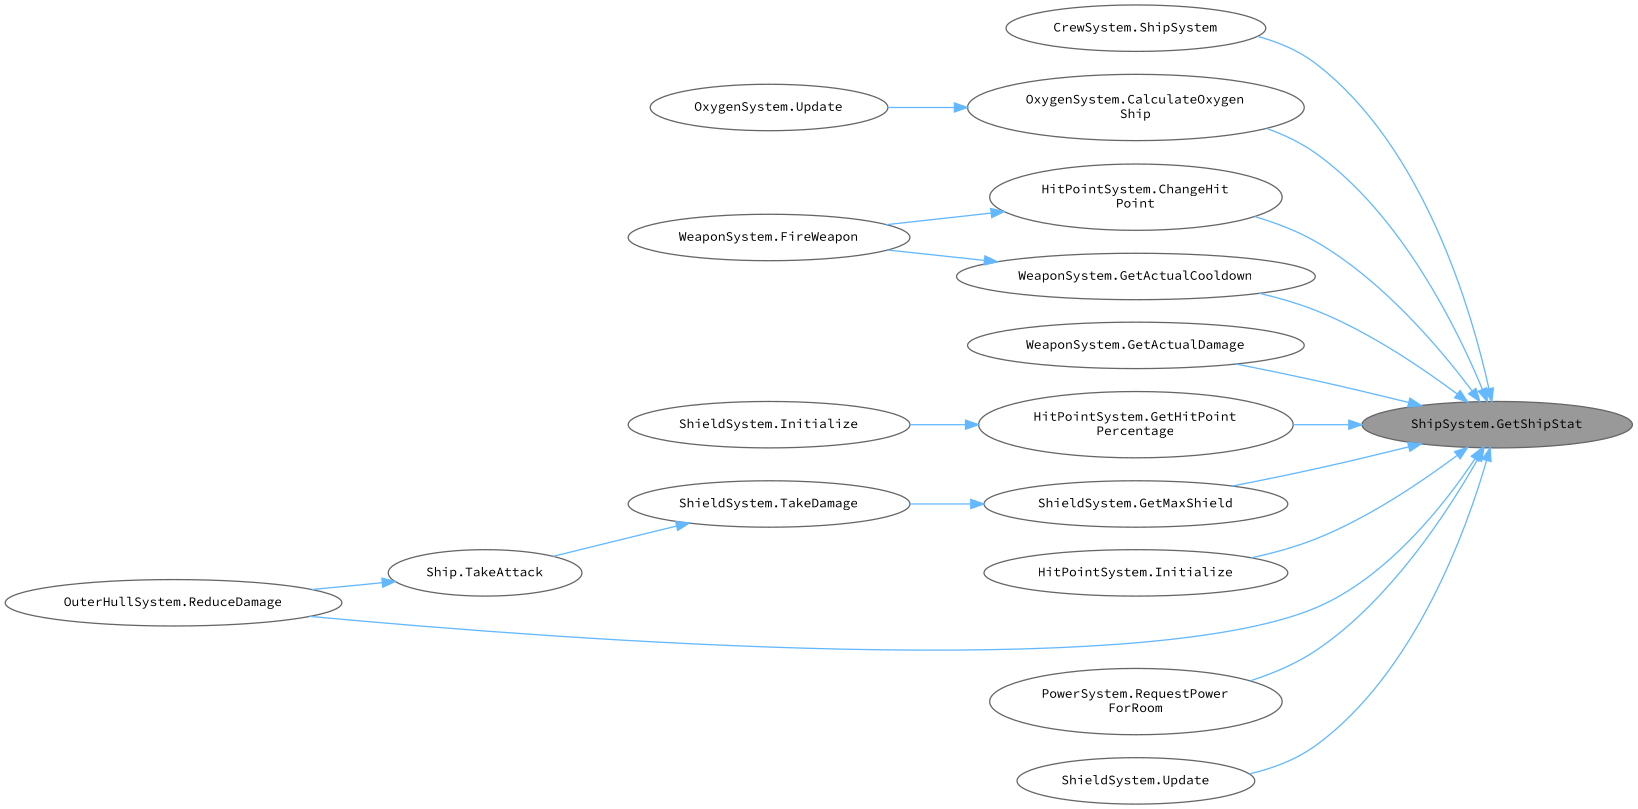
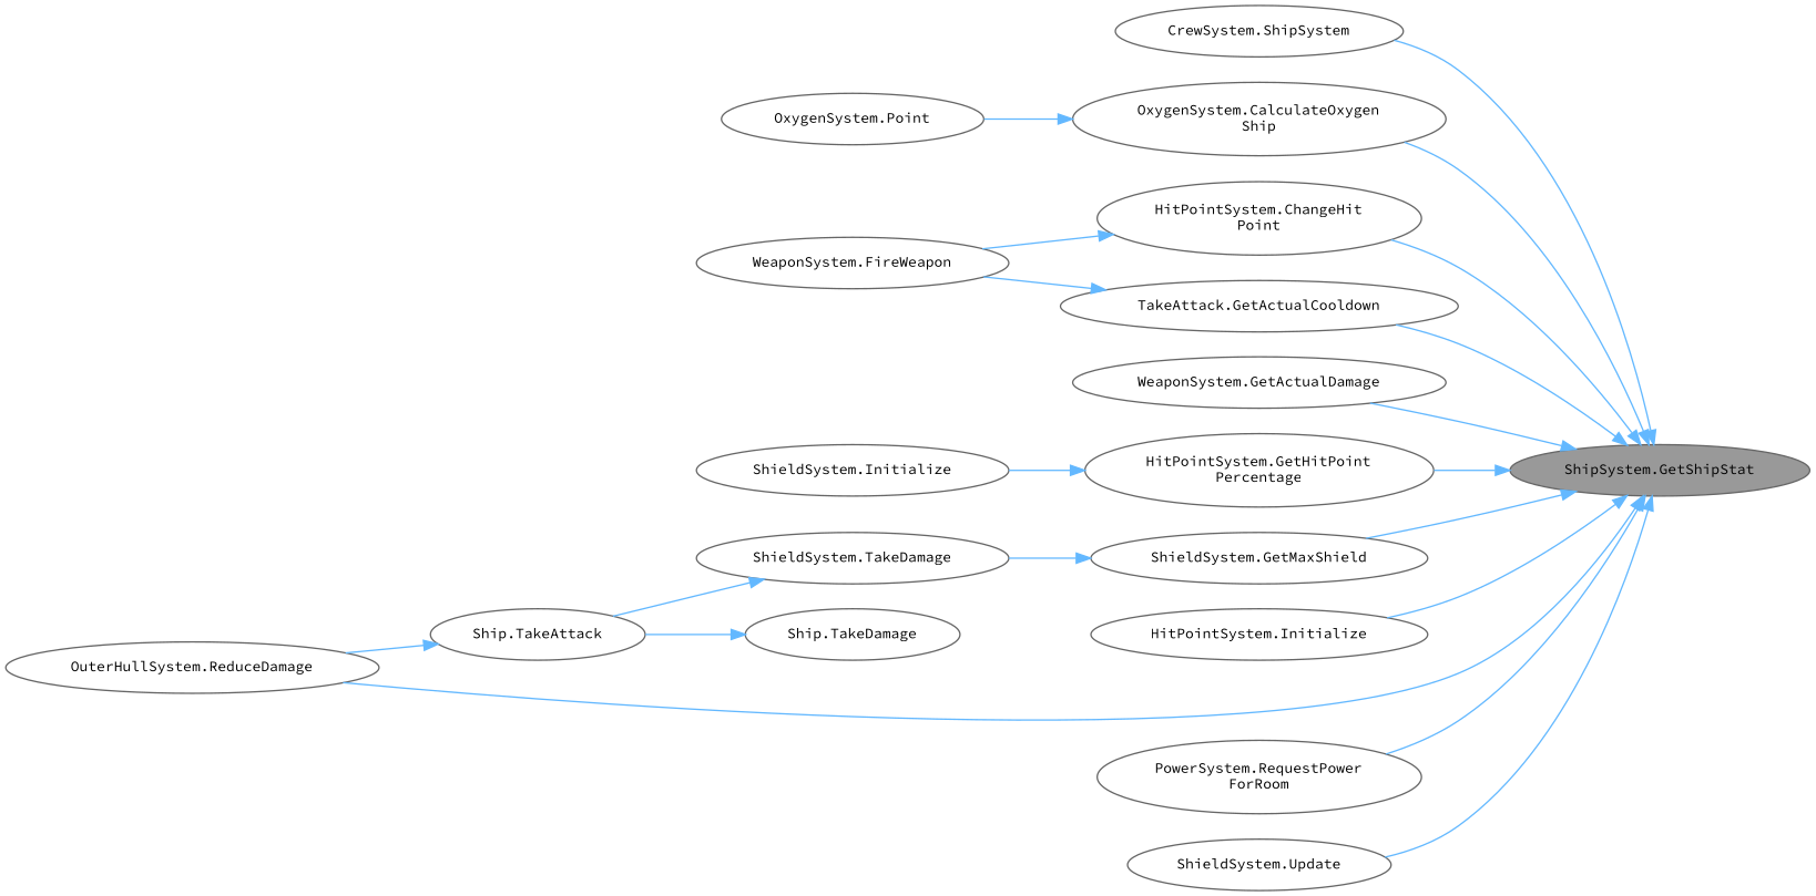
  digraph {
    fontname="Source Code Pro"
    rankdir=RL
    node [color=grey40 fillcolor=white fontname="Source Code Pro" fontsize=10 margin=0.1 style=filled]
    edge [color=steelblue1 dir=back fontname="Source Code Pro" fontsize=10 labelfontname=Helvetica labelfontsize=10 style=solid]
    n1 [color=gray40 fillcolor=grey60 fontcolor=black height=0.2 label="ShipSystem.GetShipStat" width=0.4]
    n2 [height=0.2 label="CrewSystem.ShipSystem" width=0.4]
    n3 [height=0.2 label="OxygenSystem.CalculateOxygen\lShip" width=0.4]
    n4 [height=0.2 label="HitPointSystem.ChangeHit\lPoint" width=0.4]
-   n5 [height=0.2 label="WeaponSystem.GetActualCooldown" width=0.4]
+   n5 [height=0.2 label="TakeAttack.GetActualCooldown" width=0.4]
    n6 [height=0.2 label="WeaponSystem.GetActualDamage" width=0.4]
    n7 [height=0.2 label="HitPointSystem.GetHitPoint\lPercentage" width=0.4]
    n8 [height=0.2 label="ShieldSystem.GetMaxShield" width=0.4]
    n9 [height=0.2 label="HitPointSystem.Initialize" width=0.4]
    n10 [height=0.2 label="OuterHullSystem.ReduceDamage" width=0.4]
    n11 [height=0.2 label="PowerSystem.RequestPower\lForRoom" width=0.4]
    n12 [height=0.2 label="ShieldSystem.Update" width=0.4]
-   n13 [height=0.2 label="OxygenSystem.Update" width=0.4]
+   n13 [height=0.2 label="OxygenSystem.Point" width=0.4]
    n14 [height=0.2 label="WeaponSystem.FireWeapon" width=0.4]
    n15 [height=0.2 label="ShieldSystem.Initialize" width=0.4]
    n16 [height=0.2 label="ShieldSystem.TakeDamage" width=0.4]
    n17 [height=0.2 label="Ship.TakeAttack" width=0.4]
+   n18 [height=0.2 label="Ship.TakeDamage" width=0.4]
    n1 -> n2
    n1 -> n3
    n1 -> n4
    n1 -> n5
    n1 -> n6
    n1 -> n7
    n1 -> n8
    n1 -> n9
    n1 -> n10
    n1 -> n11
    n1 -> n12
    n3 -> n13
    n4 -> n14
    n5 -> n14
    n7 -> n15
    n8 -> n16
    n16 -> n17
    n17 -> n10
+   n18 -> n17
  }
